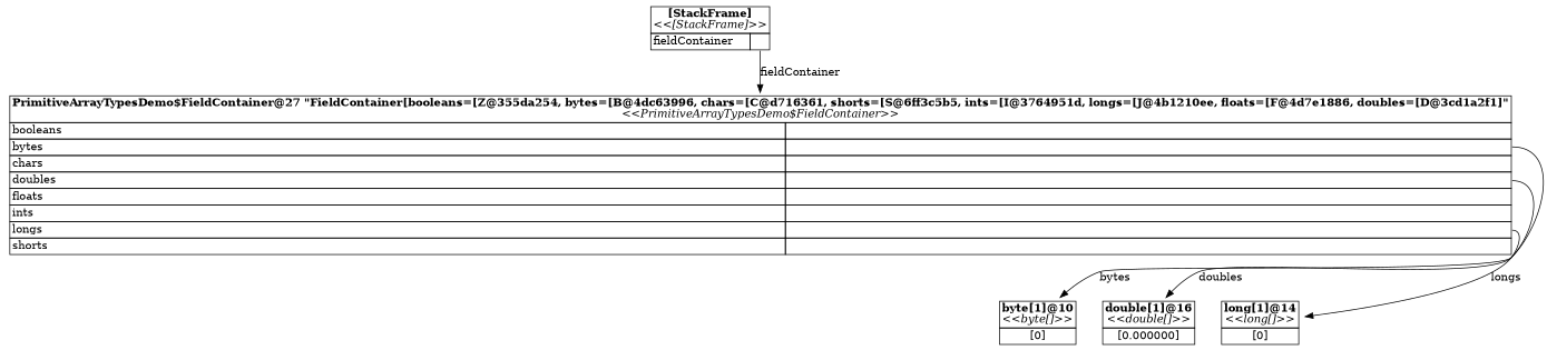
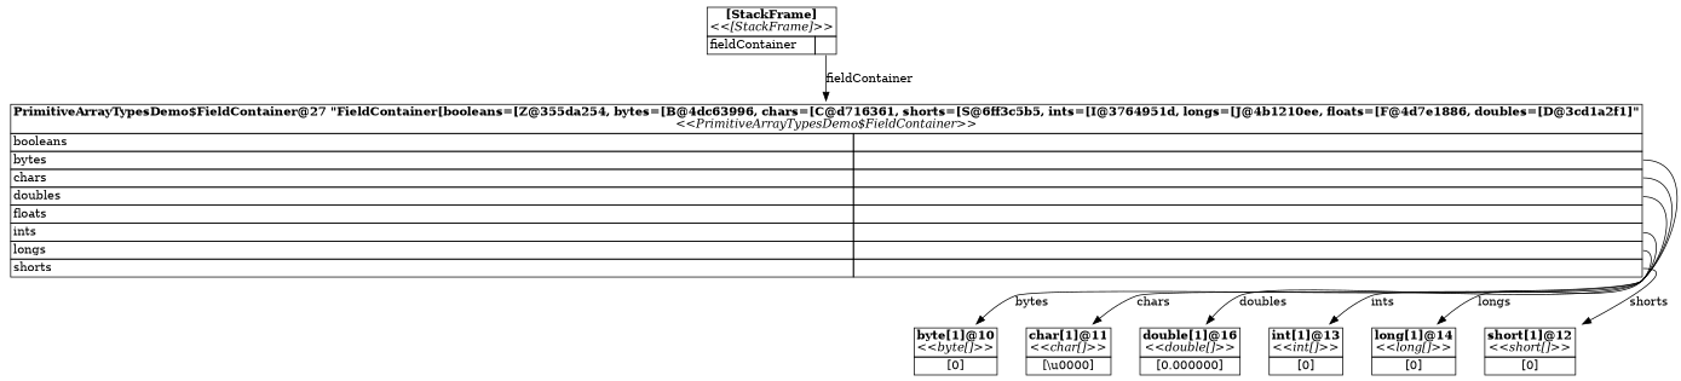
  digraph {
    node [shape=plaintext]
    n1 [label=<<table border="0" cellborder="1" cellspacing="0">     <th><td colspan="2"><b>[StackFrame]</b><br/><i>&lt;&lt;[StackFrame]&gt;&gt;</i></td></th>     <tr><td align="left">fieldContainer</td><td align="left" port="fieldContainer"></td></tr>   </table>>]
    n2 [label=<<table border="0" cellborder="1" cellspacing="0">     <th><td colspan="2"><b>PrimitiveArrayTypesDemo$FieldContainer@27 "FieldContainer[booleans=[Z@355da254, bytes=[B@4dc63996, chars=[C@d716361, shorts=[S@6ff3c5b5, ints=[I@3764951d, longs=[J@4b1210ee, floats=[F@4d7e1886, doubles=[D@3cd1a2f1]"</b><br/><i>&lt;&lt;PrimitiveArrayTypesDemo$FieldContainer&gt;&gt;</i></td></th>     <tr><td align="left">booleans</td><td align="left" port="booleans"></td></tr>     <tr><td align="left">bytes</td><td align="left" port="bytes"></td></tr>     <tr><td align="left">chars</td><td align="left" port="chars"></td></tr>     <tr><td align="left">doubles</td><td align="left" port="doubles"></td></tr>     <tr><td align="left">floats</td><td align="left" port="floats"></td></tr>     <tr><td align="left">ints</td><td align="left" port="ints"></td></tr>     <tr><td align="left">longs</td><td align="left" port="longs"></td></tr>     <tr><td align="left">shorts</td><td align="left" port="shorts"></td></tr>   </table>>]
    n3 [label=<<table border="0" cellborder="1" cellspacing="0">     <th><td colspan="2"><b>byte[1]@10</b><br/><i>&lt;&lt;byte[]&gt;&gt;</i></td></th>     <tr><td colspan="2">[0]</td></tr>   </table>>]
+   n4 [label=<<table border="0" cellborder="1" cellspacing="0">     <th><td colspan="2"><b>char[1]@11</b><br/><i>&lt;&lt;char[]&gt;&gt;</i></td></th>     <tr><td colspan="2">[\u0000]</td></tr>   </table>>]
    n5 [label=<<table border="0" cellborder="1" cellspacing="0">     <th><td colspan="2"><b>double[1]@16</b><br/><i>&lt;&lt;double[]&gt;&gt;</i></td></th>     <tr><td colspan="2">[0.000000]</td></tr>   </table>>]
+   n6 [label=<<table border="0" cellborder="1" cellspacing="0">     <th><td colspan="2"><b>int[1]@13</b><br/><i>&lt;&lt;int[]&gt;&gt;</i></td></th>     <tr><td colspan="2">[0]</td></tr>   </table>>]
    n7 [label=<<table border="0" cellborder="1" cellspacing="0">     <th><td colspan="2"><b>long[1]@14</b><br/><i>&lt;&lt;long[]&gt;&gt;</i></td></th>     <tr><td colspan="2">[0]</td></tr>   </table>>]
+   n8 [label=<<table border="0" cellborder="1" cellspacing="0">     <th><td colspan="2"><b>short[1]@12</b><br/><i>&lt;&lt;short[]&gt;&gt;</i></td></th>     <tr><td colspan="2">[0]</td></tr>   </table>>]
    n1 -> n2 [label=fieldContainer tailport=fieldContainer]
    n2 -> n3 [label=bytes tailport=bytes]
+   n2 -> n4 [label=chars tailport=chars]
    n2 -> n5 [label=doubles tailport=doubles]
+   n2 -> n6 [label=ints tailport=ints]
    n2 -> n7 [label=longs tailport=longs]
+   n2 -> n8 [label=shorts tailport=shorts]
  }
